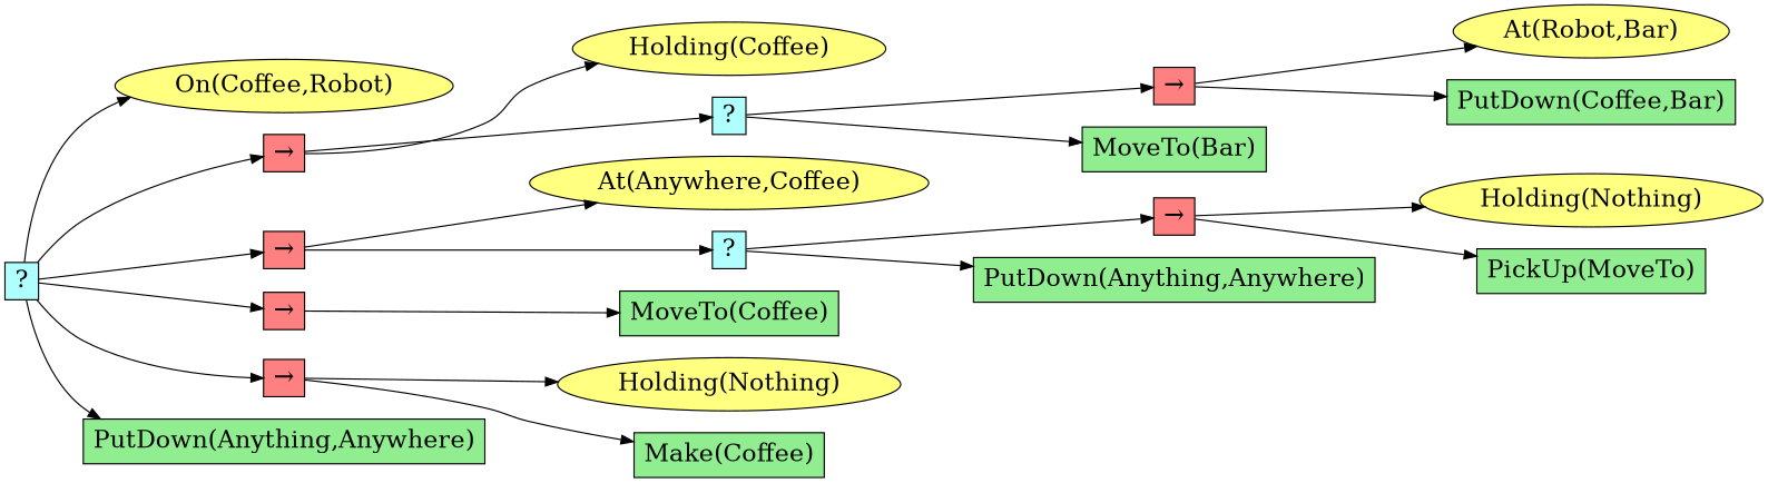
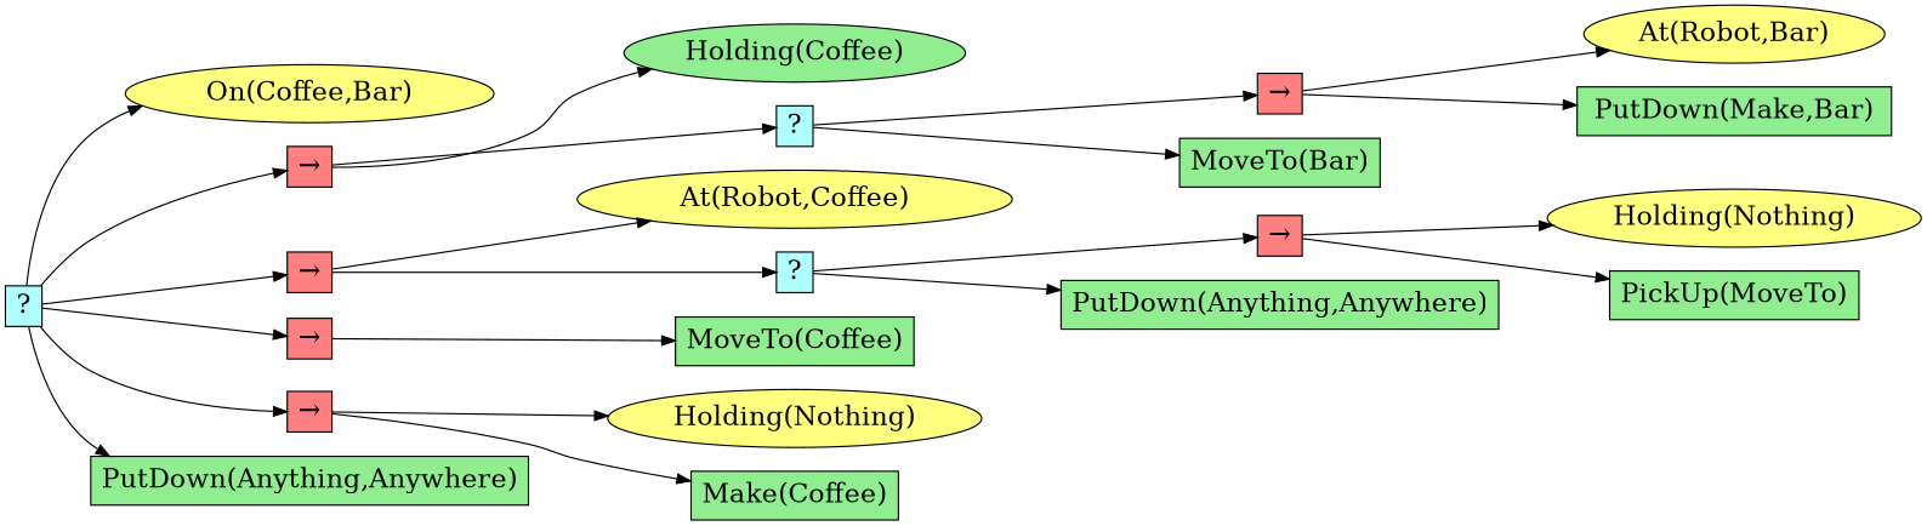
  digraph {
    fontname="times-roman"
    ordering=out
    rankdir=LR
    node [fillcolor=lightgreen fontcolor=black fontname="times-roman" fontsize=20 shape=box style=filled]
    edge [fontname="times-roman"]
    n1 [fillcolor="#B0FFFF" height=0.01 label="?" width=0.01]
-   n2 [fillcolor="#FFFF80" label="On(Coffee,Robot)" shape=ellipse]
+   n2 [fillcolor="#FFFF80" label="On(Coffee,Bar)" shape=ellipse]
    n3 [fillcolor="#FF8080" height=0.01 label="&rarr;" width=0.01]
    n4 [fillcolor="#FF8080" height=0.01 label="&rarr;" width=0.01]
    n5 [fillcolor="#FF8080" height=0.01 label="&rarr;" width=0.01]
    n6 [fillcolor="#FF8080" height=0.01 label="&rarr;" width=0.01]
    n7 [label="PutDown(Anything,Anywhere)"]
-   n8 [fillcolor="#FFFF80" label="Holding(Coffee)" shape=ellipse]
+   n8 [label="Holding(Coffee)" shape=ellipse]
    n9 [fillcolor="#B0FFFF" height=0.01 label="?" width=0.01]
-   n10 [fillcolor="#FFFF80" label="At(Anywhere,Coffee)" shape=ellipse]
+   n10 [fillcolor="#FFFF80" label="At(Robot,Coffee)" shape=ellipse]
    n11 [fillcolor="#B0FFFF" height=0.01 label="?" width=0.01]
    n12 [label="MoveTo(Coffee)"]
    n13 [fillcolor="#FFFF80" label="Holding(Nothing)" shape=ellipse]
    n14 [label="Make(Coffee)"]
    n15 [fillcolor="#FF8080" height=0.01 label="&rarr;" width=0.01]
    n16 [label="MoveTo(Bar)"]
    n17 [fillcolor="#FFFF80" label="At(Robot,Bar)" shape=ellipse]
-   n18 [label="PutDown(Coffee,Bar)"]
+   n18 [label="PutDown(Make,Bar)"]
    n19 [fillcolor="#FF8080" height=0.01 label="&rarr;" width=0.01]
    n20 [label="PutDown(Anything,Anywhere)"]
    n21 [fillcolor="#FFFF80" label="Holding(Nothing)" shape=ellipse]
    n22 [label="PickUp(MoveTo)"]
    n1 -> n2
    n1 -> n3
    n1 -> n4
    n1 -> n5
    n1 -> n6
    n1 -> n7
    n3 -> n8
    n3 -> n9
    n4 -> n10
    n4 -> n11
    n5 -> n12
    n6 -> n13
    n6 -> n14
    n9 -> n15
    n9 -> n16
    n11 -> n19
    n11 -> n20
    n15 -> n17
    n15 -> n18
    n19 -> n21
    n19 -> n22
  }
